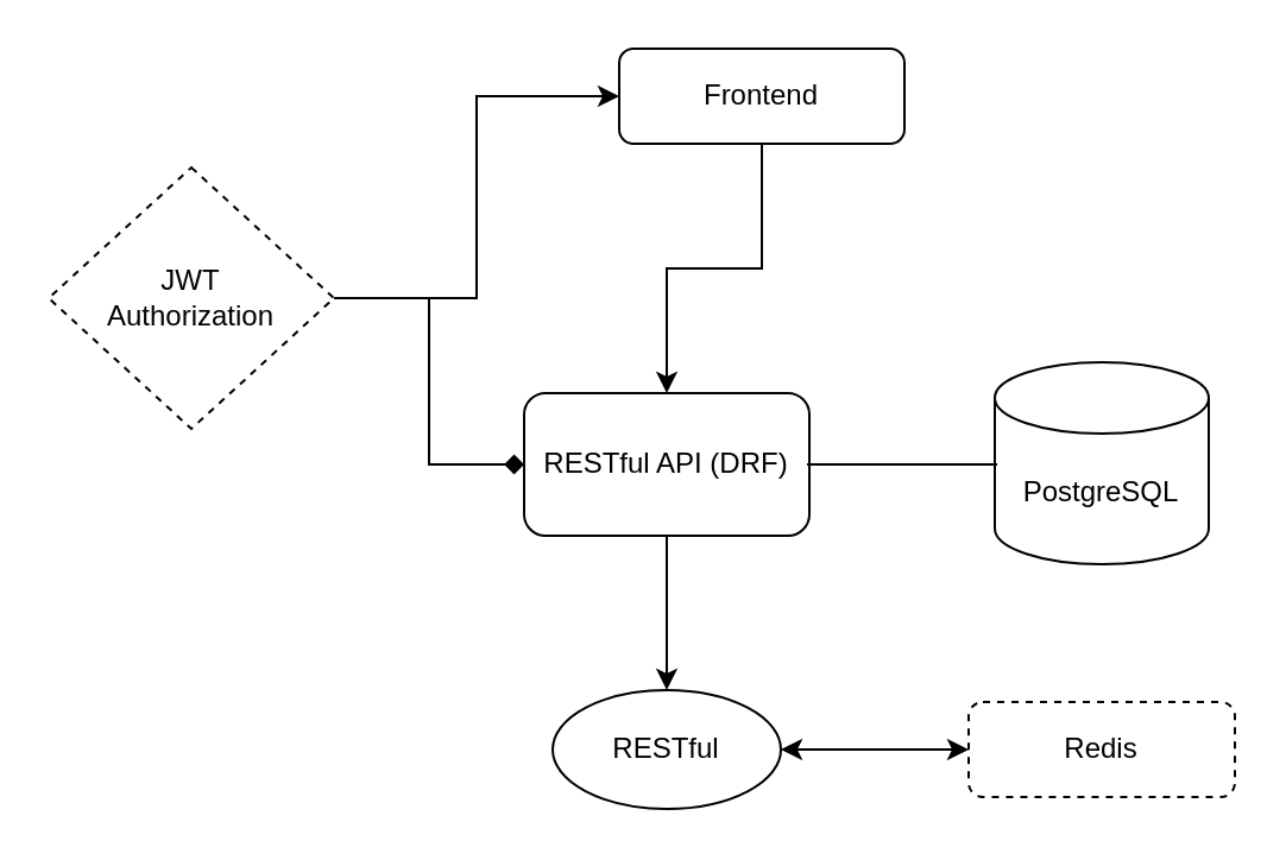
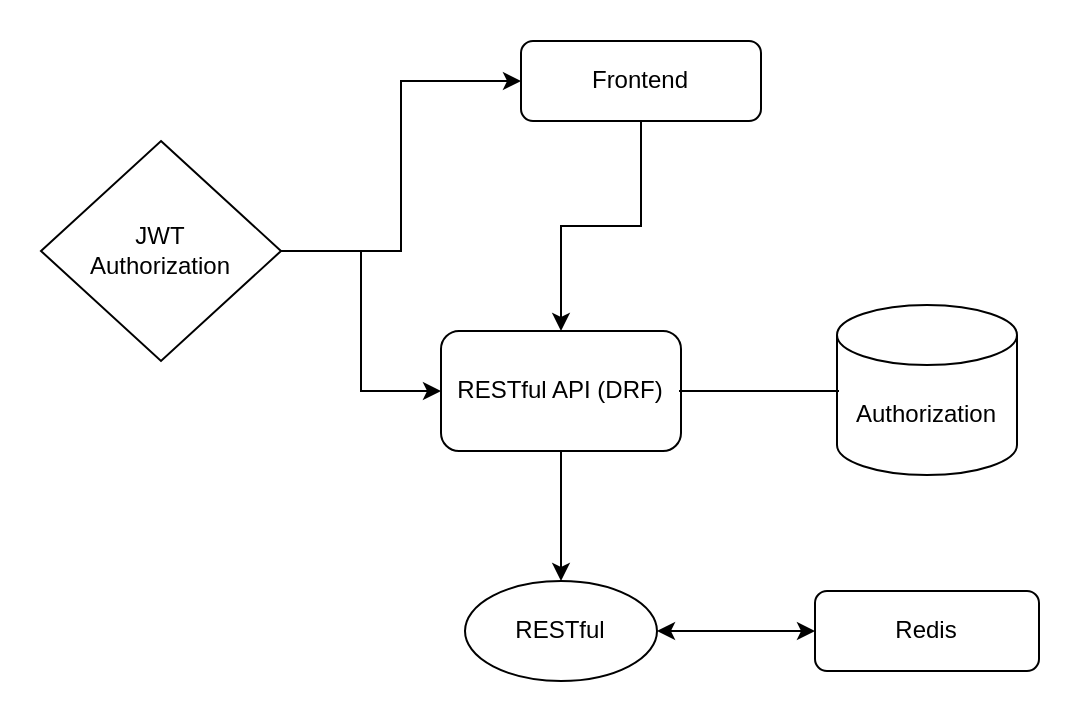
  <mxCell id="0" />
  <mxCell id="1" parent="0" />
  <mxCell id="2" style="edgeStyle=orthogonalEdgeStyle;rounded=0;orthogonalLoop=1;jettySize=auto;html=1;entryX=0.5;entryY=0;entryDx=0;entryDy=0;" edge="1" parent="1" source="3" target="11"><mxGeometry relative="1" as="geometry" /></mxCell>
  <mxCell id="3" value="RESTful API (DRF)" style="rounded=1;whiteSpace=wrap;html=1;" vertex="1" parent="1"><mxGeometry x="220" y="165" width="120" height="60" as="geometry" /></mxCell>
  <mxCell id="4" style="edgeStyle=orthogonalEdgeStyle;rounded=0;orthogonalLoop=1;jettySize=auto;html=1;entryX=0.5;entryY=0;entryDx=0;entryDy=0;" edge="1" parent="1" source="5" target="3"><mxGeometry relative="1" as="geometry" /></mxCell>
  <mxCell id="5" value="Frontend" style="rounded=1;whiteSpace=wrap;html=1;" vertex="1" parent="1"><mxGeometry x="260" y="20" width="120" height="40" as="geometry" /></mxCell>
  <mxCell id="6" style="edgeStyle=orthogonalEdgeStyle;rounded=0;orthogonalLoop=1;jettySize=auto;html=1;entryX=0;entryY=0.5;entryDx=0;entryDy=0;" edge="1" parent="1" source="8" target="5"><mxGeometry relative="1" as="geometry" /></mxCell>
- <mxCell id="7" style="edgeStyle=orthogonalEdgeStyle;rounded=0;orthogonalLoop=1;jettySize=auto;html=1;entryX=0;entryY=0.5;entryDx=0;entryDy=0;endArrow=diamond;" edge="1" parent="1" source="8" target="3"><mxGeometry relative="1" as="geometry" /></mxCell>
- <mxCell id="8" value="JWT&lt;div&gt;Authorization&lt;/div&gt;" style="rhombus;whiteSpace=wrap;html=1;dashed=1;" vertex="1" parent="1"><mxGeometry x="20" y="70" width="120" height="110" as="geometry" /></mxCell>
- <mxCell id="9" value="PostgreSQL" style="shape=cylinder3;whiteSpace=wrap;html=1;boundedLbl=1;backgroundOutline=1;size=15;" vertex="1" parent="1"><mxGeometry x="418" y="152" width="90" height="85" as="geometry" /></mxCell>
+ <mxCell id="7" style="edgeStyle=orthogonalEdgeStyle;rounded=0;orthogonalLoop=1;jettySize=auto;html=1;entryX=0;entryY=0.5;entryDx=0;entryDy=0;" edge="1" parent="1" source="8" target="3"><mxGeometry relative="1" as="geometry" /></mxCell>
+ <mxCell id="8" value="JWT&lt;div&gt;Authorization&lt;/div&gt;" style="rhombus;whiteSpace=wrap;html=1;" vertex="1" parent="1"><mxGeometry x="20" y="70" width="120" height="110" as="geometry" /></mxCell>
+ <mxCell id="9" value="Authorization" style="shape=cylinder3;whiteSpace=wrap;html=1;boundedLbl=1;backgroundOutline=1;size=15;" vertex="1" parent="1"><mxGeometry x="418" y="152" width="90" height="85" as="geometry" /></mxCell>
  <mxCell id="10" value="" style="endArrow=none;html=1;rounded=0;exitX=1;exitY=0.5;exitDx=0;exitDy=0;" edge="1" parent="1"><mxGeometry width="50" height="50" relative="1" as="geometry"><mxPoint x="339" y="195" as="sourcePoint" /><mxPoint x="419" y="195" as="targetPoint" /><Array as="points"><mxPoint x="339" y="195" /></Array></mxGeometry></mxCell>
  <mxCell id="11" value="RESTful" style="ellipse;whiteSpace=wrap;html=1;" vertex="1" parent="1"><mxGeometry x="232" y="290" width="96" height="50" as="geometry" /></mxCell>
- <mxCell id="12" value="Redis" style="rounded=1;whiteSpace=wrap;html=1;dashed=1;" vertex="1" parent="1"><mxGeometry x="407" y="295" width="112" height="40" as="geometry" /></mxCell>
+ <mxCell id="12" value="Redis" style="rounded=1;whiteSpace=wrap;html=1;" vertex="1" parent="1"><mxGeometry x="407" y="295" width="112" height="40" as="geometry" /></mxCell>
  <mxCell id="13" value="" style="endArrow=classic;startArrow=classic;html=1;rounded=0;entryX=0;entryY=0.5;entryDx=0;entryDy=0;" edge="1" parent="1" target="12"><mxGeometry width="50" height="50" relative="1" as="geometry"><mxPoint x="328" y="315" as="sourcePoint" /><mxPoint x="378" y="265" as="targetPoint" /></mxGeometry></mxCell>
